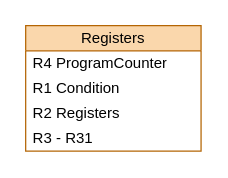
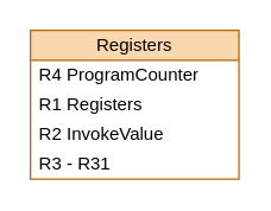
  <mxCell id="0" />
  <mxCell id="1" parent="0" />
  <mxCell id="2" value="Registers" style="swimlane;fontStyle=0;childLayout=stackLayout;horizontal=1;startSize=20;horizontalStack=0;resizeParent=1;resizeParentMax=0;resizeLast=0;collapsible=1;marginBottom=0;whiteSpace=wrap;html=1;fillColor=#fad7ac;strokeColor=#b46504;" vertex="1" parent="1"><mxGeometry x="20" y="20" width="140" height="100" as="geometry"><mxRectangle x="40" y="80" width="110" height="30" as="alternateBounds" /></mxGeometry></mxCell>
  <mxCell id="3" value="R4 ProgramCounter" style="text;strokeColor=none;fillColor=none;align=left;verticalAlign=middle;spacingLeft=4;spacingRight=4;overflow=hidden;points=[[0,0.5],[1,0.5]];portConstraint=eastwest;rotatable=0;whiteSpace=wrap;html=1;" vertex="1" parent="2"><mxGeometry y="20" width="140" height="20" as="geometry" /></mxCell>
- <mxCell id="4" value="R1 Condition" style="text;strokeColor=none;fillColor=none;align=left;verticalAlign=middle;spacingLeft=4;spacingRight=4;overflow=hidden;points=[[0,0.5],[1,0.5]];portConstraint=eastwest;rotatable=0;whiteSpace=wrap;html=1;" vertex="1" parent="2"><mxGeometry y="40" width="140" height="20" as="geometry" /></mxCell>
- <mxCell id="5" value="R2 Registers" style="text;strokeColor=none;fillColor=none;align=left;verticalAlign=middle;spacingLeft=4;spacingRight=4;overflow=hidden;points=[[0,0.5],[1,0.5]];portConstraint=eastwest;rotatable=0;whiteSpace=wrap;html=1;" vertex="1" parent="2"><mxGeometry y="60" width="140" height="20" as="geometry" /></mxCell>
+ <mxCell id="4" value="R1 Registers" style="text;strokeColor=none;fillColor=none;align=left;verticalAlign=middle;spacingLeft=4;spacingRight=4;overflow=hidden;points=[[0,0.5],[1,0.5]];portConstraint=eastwest;rotatable=0;whiteSpace=wrap;html=1;" vertex="1" parent="2"><mxGeometry y="40" width="140" height="20" as="geometry" /></mxCell>
+ <mxCell id="5" value="R2 InvokeValue" style="text;strokeColor=none;fillColor=none;align=left;verticalAlign=middle;spacingLeft=4;spacingRight=4;overflow=hidden;points=[[0,0.5],[1,0.5]];portConstraint=eastwest;rotatable=0;whiteSpace=wrap;html=1;" vertex="1" parent="2"><mxGeometry y="60" width="140" height="20" as="geometry" /></mxCell>
  <mxCell id="6" value="R3 - R31" style="text;strokeColor=none;fillColor=none;align=left;verticalAlign=middle;spacingLeft=4;spacingRight=4;overflow=hidden;points=[[0,0.5],[1,0.5]];portConstraint=eastwest;rotatable=0;whiteSpace=wrap;html=1;" vertex="1" parent="2"><mxGeometry y="80" width="140" height="20" as="geometry" /></mxCell>
